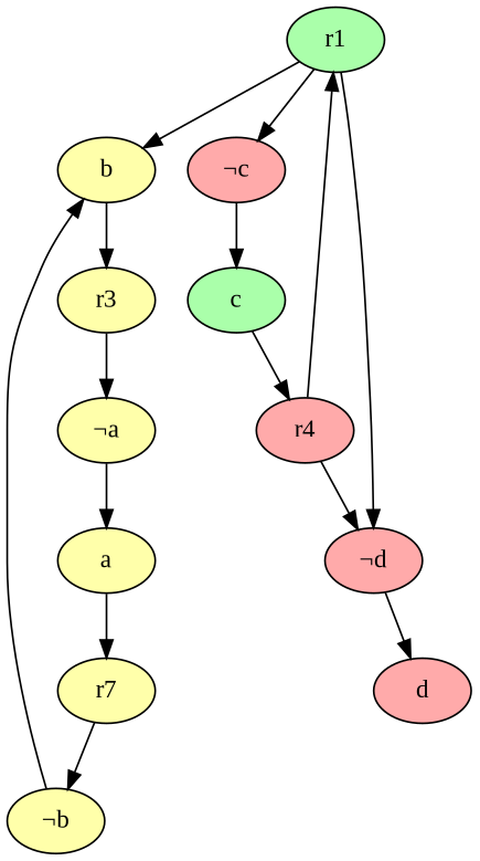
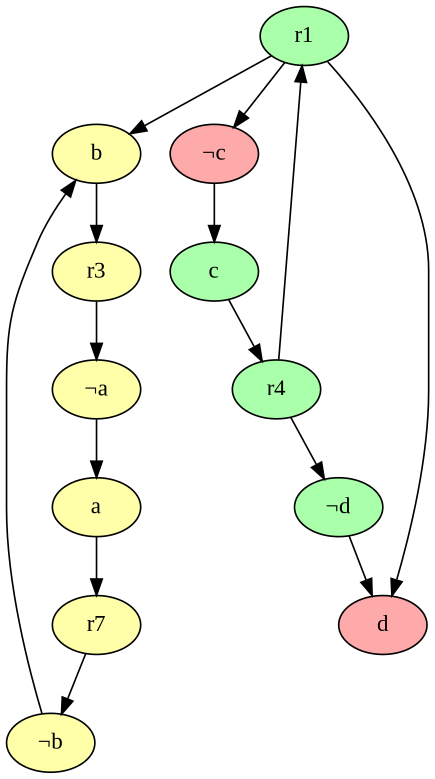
  digraph {
    fontname="Liberation Serif"
    node [fillcolor="#FFFFAA" fontcolor="#000000" fontname="Liberation Serif" fontsize=14 shape=oval style=filled]
    edge [dir=forward fontname="Liberation Serif"]
    r1 [fillcolor="#AAFFAA"]
-   "¬d" [fillcolor="#FFAAAA"]
+   "¬d" [fillcolor="#AAFFAA"]
    "¬c" [fillcolor="#FFAAAA"]
    b
    d [fillcolor="#FFAAAA"]
    c [fillcolor="#AAFFAA"]
    r3
-   r4 [fillcolor="#FFAAAA"]
+   r4 [fillcolor="#AAFFAA"]
    n9 [label=r7]
    a
    "¬b"
    "¬a"
-   r1 -> "¬d"
+   r1 -> d
    r1 -> "¬c"
    r1 -> b
    "¬d" -> d
    "¬c" -> c
    b -> r3
    c -> r4
    r3 -> "¬a"
    r4 -> r1
    r4 -> "¬d"
    n9 -> "¬b"
    a -> n9
    "¬b" -> b
    "¬a" -> a
  }
